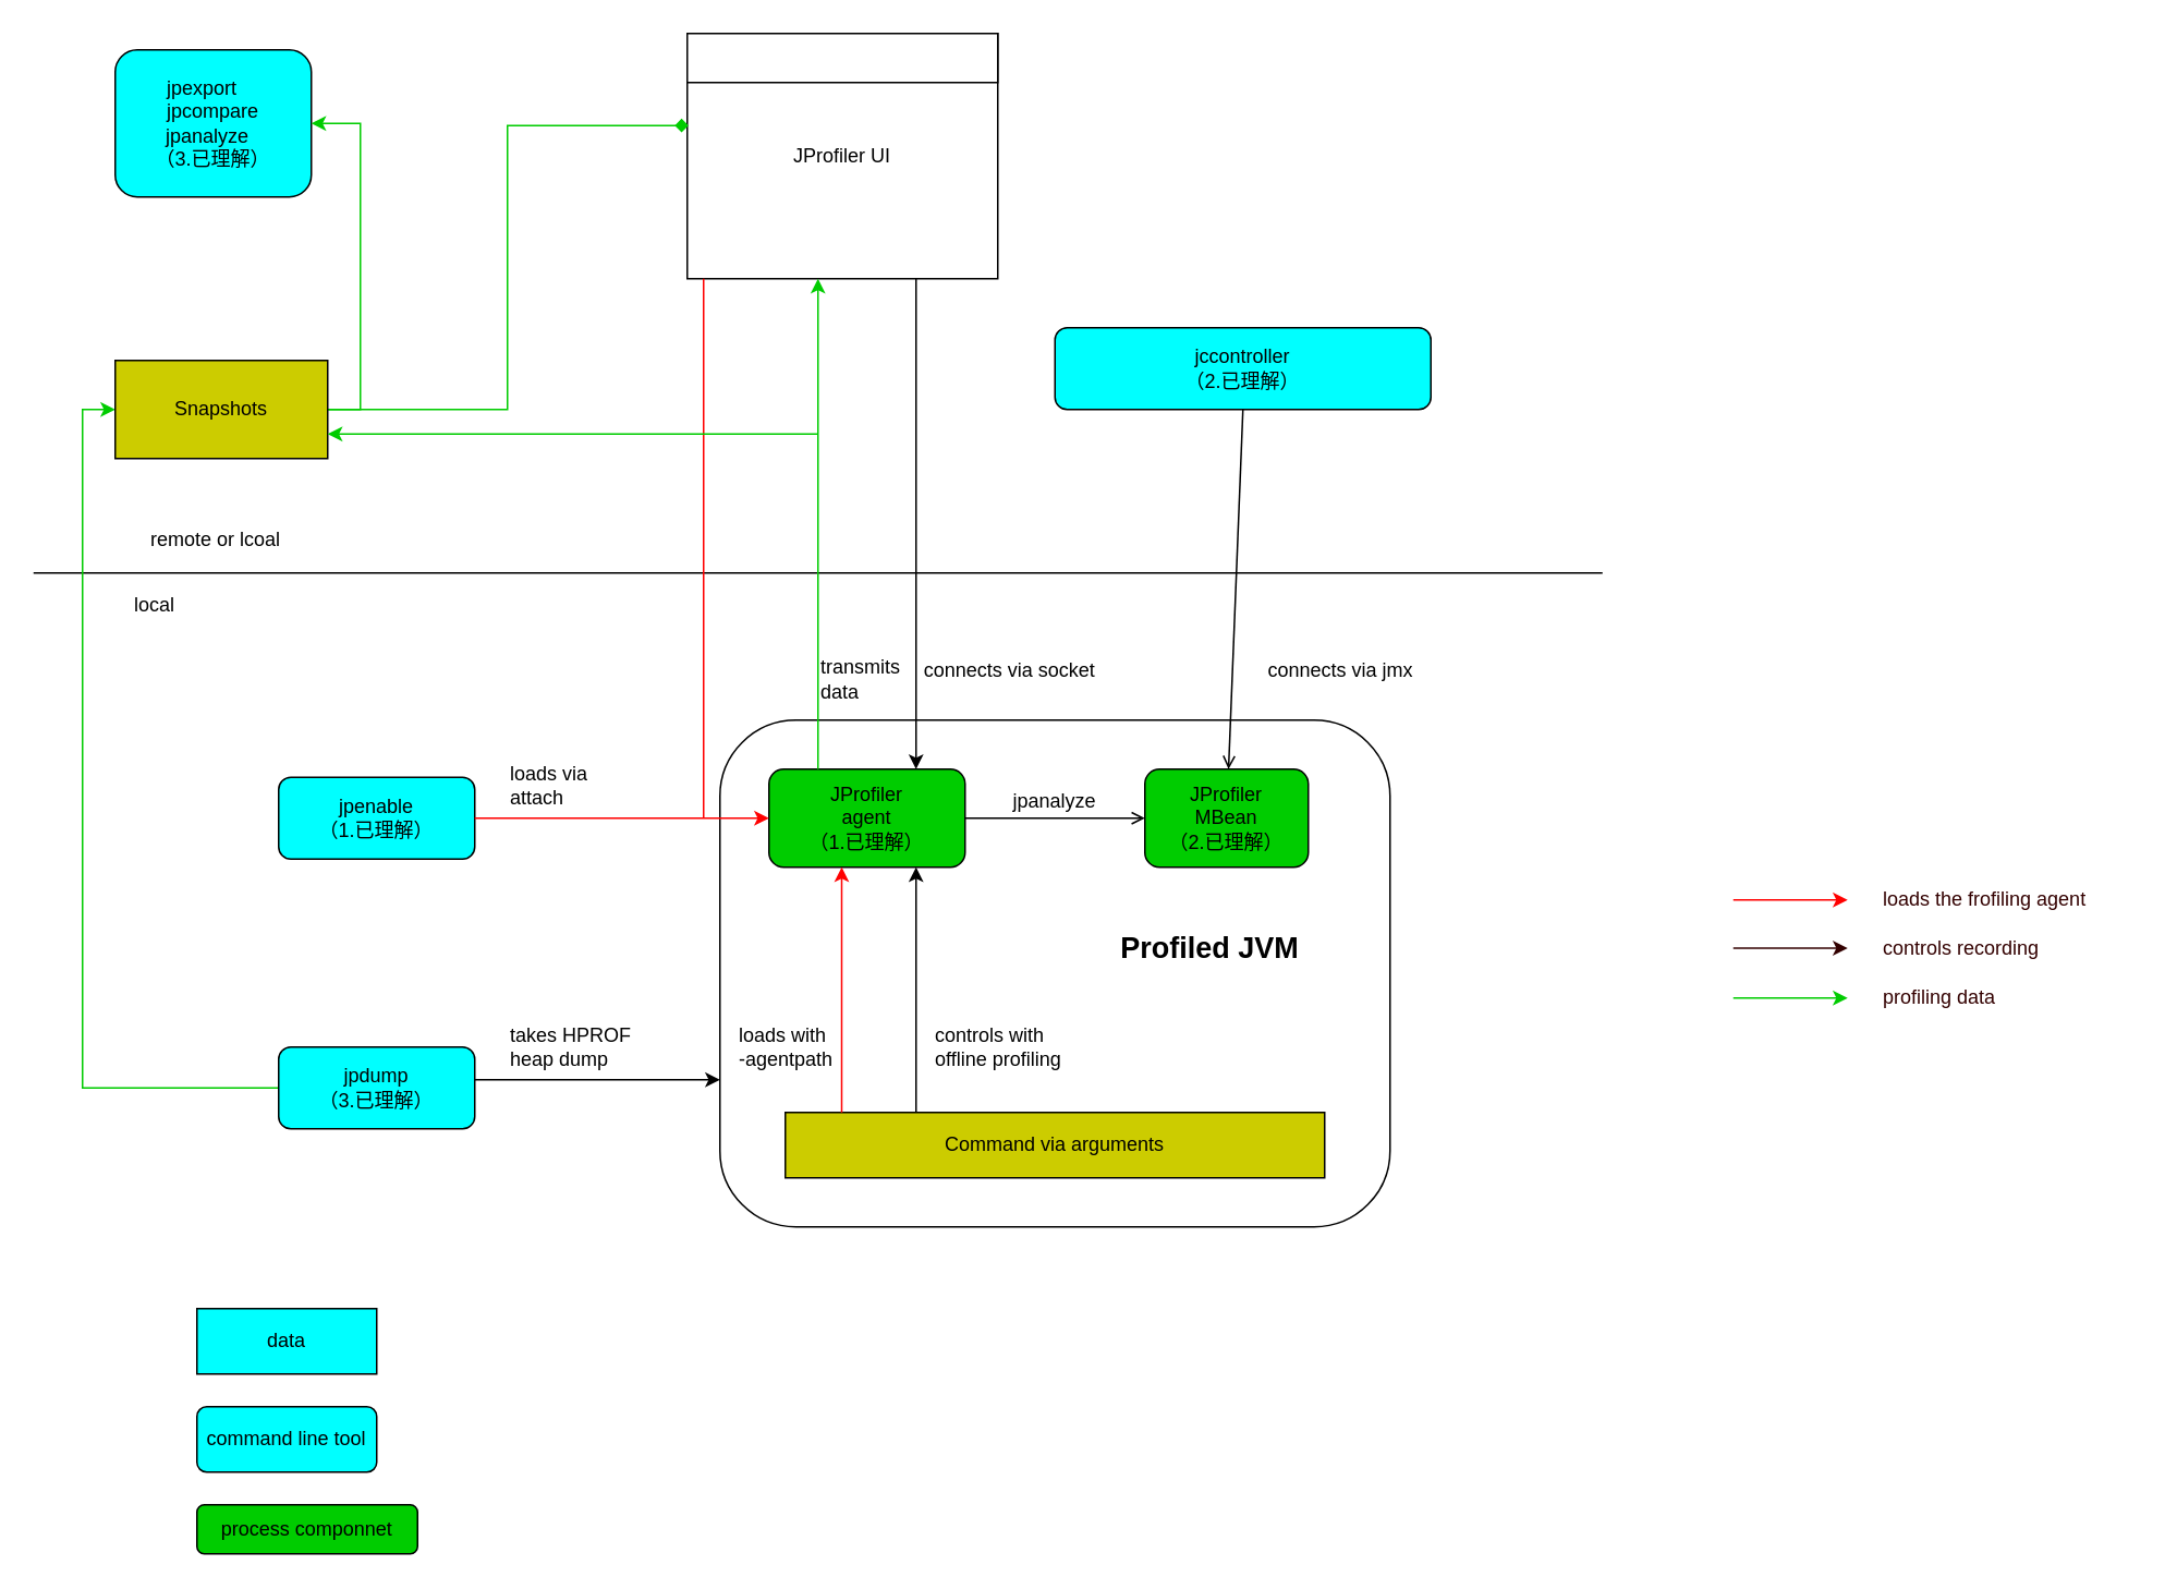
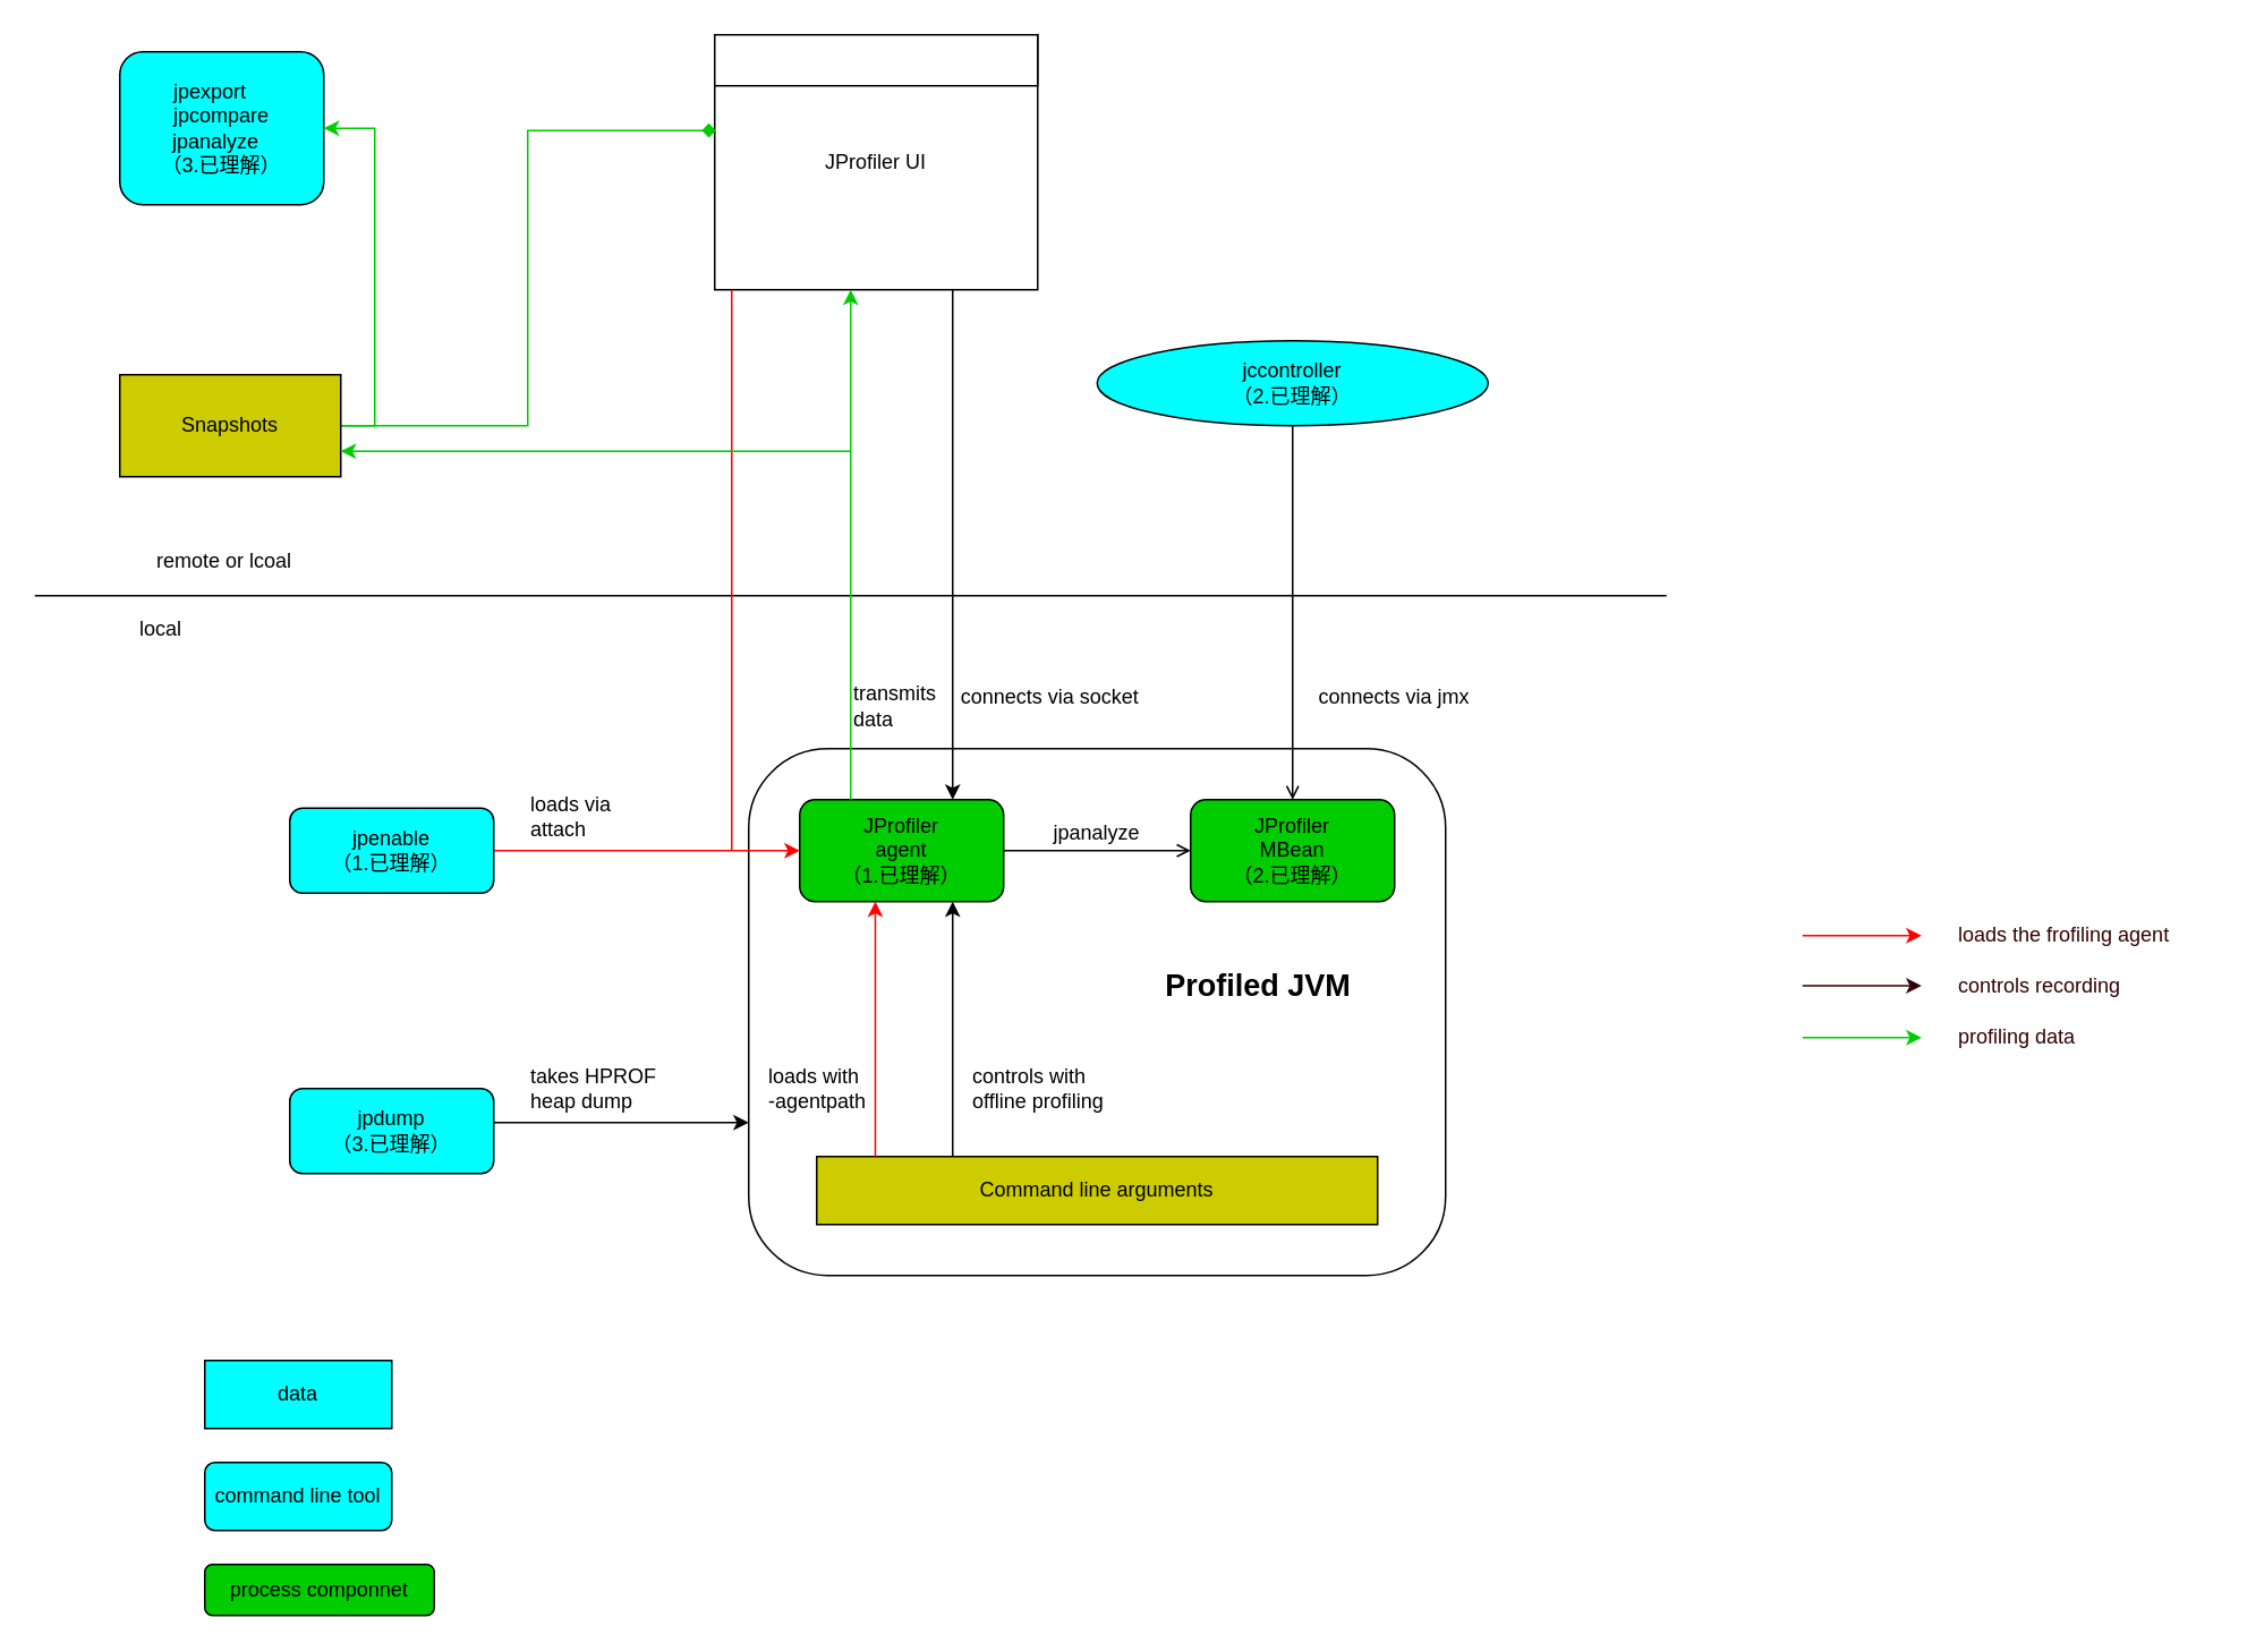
  <mxCell id="0" />
  <mxCell id="1" parent="0" />
  <mxCell id="2" value="JProfiler UI" style="rounded=0;whiteSpace=wrap;html=1;" vertex="1" parent="1"><mxGeometry x="420" y="20" width="190" height="150" as="geometry" /></mxCell>
  <mxCell id="3" value="" style="rounded=0;whiteSpace=wrap;html=1;" vertex="1" parent="1"><mxGeometry x="420" y="20" width="190" height="30" as="geometry" /></mxCell>
  <mxCell id="4" value="jpexport&amp;nbsp; &amp;nbsp;&amp;nbsp;&lt;br&gt;jpcompare&lt;br&gt;jpanalyze&amp;nbsp;&amp;nbsp;&lt;br&gt;（3.已理解）" style="rounded=1;whiteSpace=wrap;html=1;fillColor=#00FFFF;" vertex="1" parent="1"><mxGeometry x="70" y="30" width="120" height="90" as="geometry" /></mxCell>
  <mxCell id="5" value="" style="endArrow=none;html=1;" edge="1" parent="1"><mxGeometry width="50" height="50" relative="1" as="geometry"><mxPoint x="20" y="350" as="sourcePoint" /><mxPoint x="980" y="350" as="targetPoint" /></mxGeometry></mxCell>
  <mxCell id="6" value="" style="rounded=1;whiteSpace=wrap;html=1;" vertex="1" parent="1"><mxGeometry x="440" y="440" width="410" height="310" as="geometry" /></mxCell>
  <mxCell id="7" style="edgeStyle=orthogonalEdgeStyle;rounded=0;orthogonalLoop=1;jettySize=auto;html=1;endArrow=open;" edge="1" parent="1" source="8" target="9"><mxGeometry relative="1" as="geometry" /></mxCell>
  <mxCell id="8" value="JProfiler&lt;br&gt;agent&lt;br&gt;（1.已理解）" style="rounded=1;whiteSpace=wrap;html=1;fillColor=#00CC00;" vertex="1" parent="1"><mxGeometry x="470" y="470" width="120" height="60" as="geometry" /></mxCell>
- <mxCell id="9" value="JProfiler&lt;br&gt;MBean&lt;br&gt;（2.已理解）" style="rounded=1;whiteSpace=wrap;html=1;fillColor=#00CC00;" vertex="1" parent="1"><mxGeometry x="700" y="470" width="100" height="60" as="geometry" /></mxCell>
+ <mxCell id="9" value="JProfiler&lt;br&gt;MBean&lt;br&gt;（2.已理解）" style="rounded=1;whiteSpace=wrap;html=1;fillColor=#00CC00;" vertex="1" parent="1"><mxGeometry x="700" y="470" width="120" height="60" as="geometry" /></mxCell>
  <mxCell id="10" value="jpanalyze" style="text;html=1;strokeColor=none;fillColor=none;align=center;verticalAlign=middle;whiteSpace=wrap;rounded=0;" vertex="1" parent="1"><mxGeometry x="600" y="480" width="90" height="20" as="geometry" /></mxCell>
  <mxCell id="11" value="&lt;b&gt;&lt;font style=&quot;font-size: 18px&quot;&gt;Profiled JVM&lt;/font&gt;&lt;/b&gt;" style="text;html=1;strokeColor=none;fillColor=none;align=center;verticalAlign=middle;whiteSpace=wrap;rounded=0;" vertex="1" parent="1"><mxGeometry x="680" y="550" width="120" height="60" as="geometry" /></mxCell>
- <mxCell id="12" value="Command via arguments" style="rounded=0;whiteSpace=wrap;html=1;fillColor=#CCCC00;" vertex="1" parent="1"><mxGeometry x="480" y="680" width="330" height="40" as="geometry" /></mxCell>
+ <mxCell id="12" value="Command line arguments" style="rounded=0;whiteSpace=wrap;html=1;fillColor=#CCCC00;" vertex="1" parent="1"><mxGeometry x="480" y="680" width="330" height="40" as="geometry" /></mxCell>
  <mxCell id="13" value="" style="endArrow=classic;html=1;" edge="1" parent="1"><mxGeometry width="50" height="50" relative="1" as="geometry"><mxPoint x="560" y="680" as="sourcePoint" /><mxPoint x="560" y="530" as="targetPoint" /></mxGeometry></mxCell>
  <mxCell id="14" value="" style="endArrow=classic;html=1;fontColor=#FF0000;labelBackgroundColor=#FF0000;labelBorderColor=#FF0000;strokeColor=#FF0000;" edge="1" parent="1"><mxGeometry width="50" height="50" relative="1" as="geometry"><mxPoint x="514.5" y="680" as="sourcePoint" /><mxPoint x="514.5" y="530" as="targetPoint" /></mxGeometry></mxCell>
  <mxCell id="15" value="controls with offline profiling" style="text;html=1;strokeColor=none;fillColor=none;align=left;verticalAlign=middle;whiteSpace=wrap;rounded=0;" vertex="1" parent="1"><mxGeometry x="570" y="620" width="90" height="40" as="geometry" /></mxCell>
  <mxCell id="16" value="loads with&lt;br&gt;-agentpath" style="text;html=1;strokeColor=none;fillColor=none;align=left;verticalAlign=middle;whiteSpace=wrap;rounded=0;" vertex="1" parent="1"><mxGeometry x="450" y="620" width="90" height="40" as="geometry" /></mxCell>
  <mxCell id="17" value="" style="endArrow=classic;html=1;labelBackgroundColor=#FF0000;strokeColor=#FF0000;fontColor=#FF0000;" edge="1" parent="1"><mxGeometry width="50" height="50" relative="1" as="geometry"><mxPoint x="1060" y="550" as="sourcePoint" /><mxPoint x="1130" y="550" as="targetPoint" /></mxGeometry></mxCell>
  <mxCell id="18" value="" style="endArrow=classic;html=1;labelBackgroundColor=#FF0000;strokeColor=#330000;fontColor=#FF0000;" edge="1" parent="1"><mxGeometry width="50" height="50" relative="1" as="geometry"><mxPoint x="1060" y="579.5" as="sourcePoint" /><mxPoint x="1130" y="579.5" as="targetPoint" /></mxGeometry></mxCell>
  <mxCell id="19" value="" style="endArrow=classic;html=1;labelBackgroundColor=#FF0000;strokeColor=#00CC00;fontColor=#FF0000;" edge="1" parent="1"><mxGeometry width="50" height="50" relative="1" as="geometry"><mxPoint x="1060" y="610" as="sourcePoint" /><mxPoint x="1130" y="610" as="targetPoint" /></mxGeometry></mxCell>
  <mxCell id="20" value="&lt;font color=&quot;#330000&quot;&gt;loads the frofiling agent&lt;/font&gt;" style="text;html=1;strokeColor=none;fillColor=none;align=left;verticalAlign=middle;whiteSpace=wrap;rounded=0;fontColor=#FF0000;" vertex="1" parent="1"><mxGeometry x="1150" y="540" width="160" height="20" as="geometry" /></mxCell>
  <mxCell id="21" value="&lt;font color=&quot;#330000&quot;&gt;controls recording&lt;/font&gt;" style="text;html=1;strokeColor=none;fillColor=none;align=left;verticalAlign=middle;whiteSpace=wrap;rounded=0;fontColor=#FF0000;" vertex="1" parent="1"><mxGeometry x="1150" y="570" width="160" height="20" as="geometry" /></mxCell>
  <mxCell id="22" value="&lt;font color=&quot;#330000&quot;&gt;profiling data&lt;/font&gt;" style="text;html=1;strokeColor=none;fillColor=none;align=left;verticalAlign=middle;whiteSpace=wrap;rounded=0;fontColor=#FF0000;" vertex="1" parent="1"><mxGeometry x="1150" y="600" width="160" height="20" as="geometry" /></mxCell>
- <mxCell id="23" value="&lt;font color=&quot;#000000&quot;&gt;jccontroller&lt;br&gt;（2.已理解）&lt;br&gt;&lt;/font&gt;" style="rounded=1;whiteSpace=wrap;html=1;fillColor=#00FFFF;fontColor=#CCCC00;align=center;" vertex="1" parent="1"><mxGeometry x="645" y="200" width="230" height="50" as="geometry" /></mxCell>
+ <mxCell id="23" value="&lt;font color=&quot;#000000&quot;&gt;jccontroller&lt;br&gt;（2.已理解）&lt;br&gt;&lt;/font&gt;" style="ellipse;whiteSpace=wrap;html=1;fillColor=#00FFFF;fontColor=#CCCC00;align=center;" vertex="1" parent="1"><mxGeometry x="645" y="200" width="230" height="50" as="geometry" /></mxCell>
  <mxCell id="24" value="" style="endArrow=open;html=1;labelBackgroundColor=#FF0000;strokeColor=#000000;fontColor=#CCCC00;exitX=0.5;exitY=1;exitDx=0;exitDy=0;" edge="1" parent="1" source="23" target="9"><mxGeometry width="50" height="50" relative="1" as="geometry"><mxPoint x="810" y="320" as="sourcePoint" /><mxPoint x="860" y="270" as="targetPoint" /></mxGeometry></mxCell>
  <mxCell id="25" value="" style="endArrow=classic;html=1;labelBackgroundColor=#FF0000;strokeColor=#000000;fontColor=#CCCC00;" edge="1" parent="1"><mxGeometry width="50" height="50" relative="1" as="geometry"><mxPoint x="560" y="170" as="sourcePoint" /><mxPoint x="560" y="470" as="targetPoint" /></mxGeometry></mxCell>
  <mxCell id="26" value="connects via jmx" style="text;html=1;strokeColor=none;fillColor=none;align=center;verticalAlign=middle;whiteSpace=wrap;rounded=0;fontColor=#000000;" vertex="1" parent="1"><mxGeometry x="770" y="400" width="100" height="20" as="geometry" /></mxCell>
  <mxCell id="27" value="connects via socket" style="text;html=1;strokeColor=none;fillColor=none;align=center;verticalAlign=middle;whiteSpace=wrap;rounded=0;fontColor=#000000;" vertex="1" parent="1"><mxGeometry x="555" y="400" width="125" height="20" as="geometry" /></mxCell>
  <mxCell id="28" value="" style="endArrow=none;html=1;labelBackgroundColor=#FF0000;strokeColor=#00CC00;fontColor=#CCCC00;startArrow=classic;startFill=1;endFill=0;" edge="1" parent="1"><mxGeometry width="50" height="50" relative="1" as="geometry"><mxPoint x="500" y="170" as="sourcePoint" /><mxPoint x="500" y="470" as="targetPoint" /></mxGeometry></mxCell>
  <mxCell id="29" value="&lt;font color=&quot;#000000&quot;&gt;jpenable&lt;br&gt;（1.已理解）&lt;br&gt;&lt;/font&gt;" style="rounded=1;whiteSpace=wrap;html=1;fillColor=#00FFFF;fontColor=#CCCC00;align=center;" vertex="1" parent="1"><mxGeometry x="170" y="475" width="120" height="50" as="geometry" /></mxCell>
- <mxCell id="30" style="edgeStyle=orthogonalEdgeStyle;rounded=0;orthogonalLoop=1;jettySize=auto;html=1;entryX=0;entryY=0.5;entryDx=0;entryDy=0;labelBackgroundColor=#FF0000;startArrow=none;startFill=0;endArrow=classic;endFill=1;strokeColor=#00CC00;fontColor=#000000;" edge="1" parent="1" source="31" target="40"><mxGeometry relative="1" as="geometry"><Array as="points"><mxPoint x="50" y="665" /><mxPoint x="50" y="250" /></Array></mxGeometry></mxCell>
  <mxCell id="31" value="&lt;font color=&quot;#000000&quot;&gt;jpdump&lt;br&gt;（3.已理解）&lt;br&gt;&lt;/font&gt;" style="rounded=1;whiteSpace=wrap;html=1;fillColor=#00FFFF;fontColor=#CCCC00;align=center;" vertex="1" parent="1"><mxGeometry x="170" y="640" width="120" height="50" as="geometry" /></mxCell>
  <mxCell id="32" value="" style="endArrow=classic;html=1;labelBackgroundColor=#FF0000;strokeColor=#000000;fontColor=#000000;" edge="1" parent="1"><mxGeometry width="50" height="50" relative="1" as="geometry"><mxPoint x="290" y="660" as="sourcePoint" /><mxPoint x="440" y="660" as="targetPoint" /></mxGeometry></mxCell>
  <mxCell id="33" value="" style="endArrow=classic;html=1;labelBackgroundColor=#FF0000;strokeColor=#FF0000;fontColor=#000000;" edge="1" parent="1" target="8"><mxGeometry width="50" height="50" relative="1" as="geometry"><mxPoint x="290" y="500" as="sourcePoint" /><mxPoint x="440" y="500" as="targetPoint" /></mxGeometry></mxCell>
  <mxCell id="34" value="takes HPROF&lt;br&gt;heap dump" style="text;html=1;strokeColor=none;fillColor=none;align=left;verticalAlign=middle;whiteSpace=wrap;rounded=0;fontColor=#000000;" vertex="1" parent="1"><mxGeometry x="310" y="630" width="110" height="20" as="geometry" /></mxCell>
  <mxCell id="35" value="loads via&lt;br&gt;attach" style="text;html=1;strokeColor=none;fillColor=none;align=left;verticalAlign=middle;whiteSpace=wrap;rounded=0;fontColor=#000000;" vertex="1" parent="1"><mxGeometry x="310" y="470" width="110" height="20" as="geometry" /></mxCell>
  <mxCell id="36" value="" style="endArrow=none;html=1;labelBackgroundColor=#FF0000;strokeColor=#FF0000;fontColor=#CCCC00;startArrow=none;startFill=0;endFill=0;" edge="1" parent="1"><mxGeometry width="50" height="50" relative="1" as="geometry"><mxPoint x="430" y="170" as="sourcePoint" /><mxPoint x="430" y="500" as="targetPoint" /></mxGeometry></mxCell>
  <mxCell id="37" value="transmits&lt;br&gt;data" style="text;html=1;strokeColor=none;fillColor=none;align=left;verticalAlign=middle;whiteSpace=wrap;rounded=0;fontColor=#000000;" vertex="1" parent="1"><mxGeometry x="500" y="390" width="120" height="50" as="geometry" /></mxCell>
  <mxCell id="38" style="edgeStyle=orthogonalEdgeStyle;rounded=0;orthogonalLoop=1;jettySize=auto;html=1;entryX=1;entryY=0.5;entryDx=0;entryDy=0;labelBackgroundColor=#FF0000;startArrow=none;startFill=0;endArrow=classic;endFill=1;strokeColor=#00CC00;fontColor=#000000;" edge="1" parent="1" source="40" target="4"><mxGeometry relative="1" as="geometry"><Array as="points"><mxPoint x="220" y="250" /><mxPoint x="220" y="75" /></Array></mxGeometry></mxCell>
  <mxCell id="39" style="edgeStyle=orthogonalEdgeStyle;rounded=0;orthogonalLoop=1;jettySize=auto;html=1;entryX=0.004;entryY=0.375;entryDx=0;entryDy=0;entryPerimeter=0;labelBackgroundColor=#FF0000;startArrow=none;startFill=0;endArrow=diamond;endFill=1;strokeColor=#00CC00;fontColor=#000000;" edge="1" parent="1" source="40" target="2"><mxGeometry relative="1" as="geometry" /></mxCell>
  <mxCell id="40" value="Snapshots" style="rounded=0;whiteSpace=wrap;html=1;fillColor=#CCCC00;fontColor=#000000;align=center;" vertex="1" parent="1"><mxGeometry x="70" y="220" width="130" height="60" as="geometry" /></mxCell>
  <mxCell id="41" value="" style="endArrow=classic;html=1;labelBackgroundColor=#FF0000;strokeColor=#00CC00;fontColor=#000000;entryX=1;entryY=0.75;entryDx=0;entryDy=0;" edge="1" parent="1" target="40"><mxGeometry width="50" height="50" relative="1" as="geometry"><mxPoint x="500" y="265" as="sourcePoint" /><mxPoint x="320" y="260" as="targetPoint" /></mxGeometry></mxCell>
  <mxCell id="42" value="remote or lcoal" style="text;html=1;strokeColor=none;fillColor=none;align=left;verticalAlign=middle;whiteSpace=wrap;rounded=0;fontColor=#000000;" vertex="1" parent="1"><mxGeometry x="90" y="320" width="110" height="20" as="geometry" /></mxCell>
  <mxCell id="43" value="local" style="text;html=1;strokeColor=none;fillColor=none;align=left;verticalAlign=middle;whiteSpace=wrap;rounded=0;fontColor=#000000;" vertex="1" parent="1"><mxGeometry x="80" y="360" width="110" height="20" as="geometry" /></mxCell>
  <mxCell id="44" value="data" style="rounded=0;whiteSpace=wrap;html=1;fillColor=#00ffff;fontColor=#000000;align=center;" vertex="1" parent="1"><mxGeometry x="120" y="800" width="110" height="40" as="geometry" /></mxCell>
  <mxCell id="45" value="&lt;font color=&quot;#000000&quot;&gt;command line tool&lt;/font&gt;" style="rounded=1;whiteSpace=wrap;html=1;fillColor=#00FFFF;fontColor=#CCCC00;align=center;" vertex="1" parent="1"><mxGeometry x="120" y="860" width="110" height="40" as="geometry" /></mxCell>
  <mxCell id="46" value="process componnet" style="rounded=1;whiteSpace=wrap;html=1;fillColor=#00CC00;" vertex="1" parent="1"><mxGeometry x="120" y="920" width="135" height="30" as="geometry" /></mxCell>
